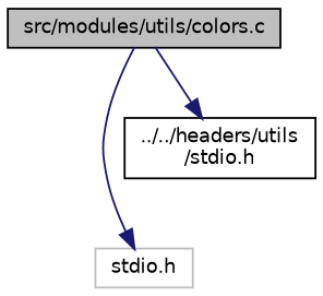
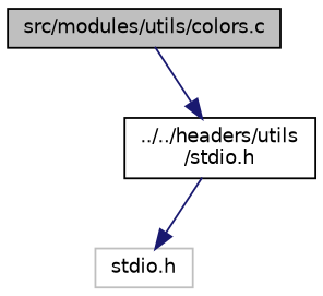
  digraph {
    node [color=black fillcolor=white fontname=Helvetica fontsize=10 shape=record style=filled]
    edge [color=midnightblue fontname=Helvetica fontsize=10 labelfontname=Helvetica labelfontsize=10 style=solid]
    n1 [fillcolor=grey75 fontcolor=black height=0.2 label="src/modules/utils/colors.c" width=0.4]
    n2 [color=grey75 height=0.2 label="stdio.h" width=0.4]
    n3 [height=0.2 label="../../headers/utils\l/stdio.h" width=0.4]
-   n1 -> n2
+   n3 -> n2
    n1 -> n3
  }
